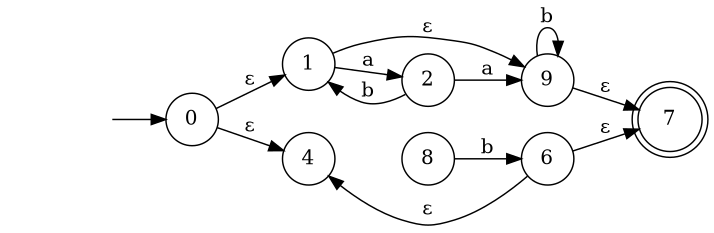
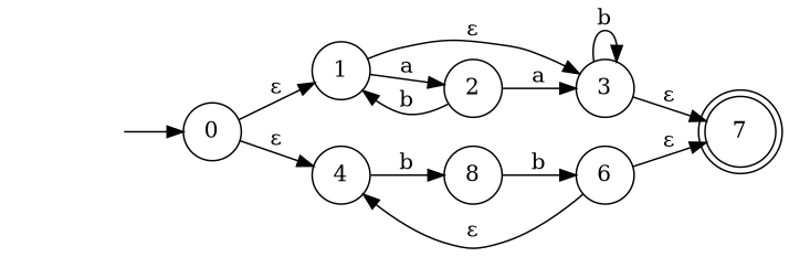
  digraph {
    rankdir=LR
    node [shape=circle]
    7 [shape=doublecircle]
    fake0 [style=invisible]
    0
    1
    4
-   3 [label=9]
+   3
    2
    n8 [label=8]
    6
    fake0 -> 0
    0 -> 1 [label="ε"]
    0 -> 4 [label="ε"]
    1 -> 3 [label="ε"]
    1 -> 2 [label=a]
+   4 -> n8 [label=b]
    3 -> 7 [label="ε"]
    3 -> 3 [label=b]
    2 -> 1 [label=b]
    2 -> 3 [label=a]
    n8 -> 6 [label=b]
    6 -> 7 [label="ε"]
    6 -> 4 [label="ε"]
  }
